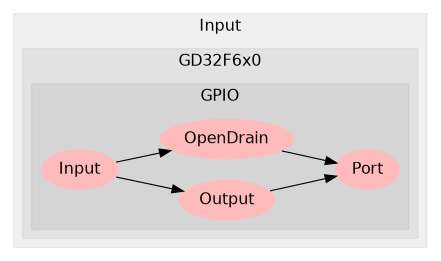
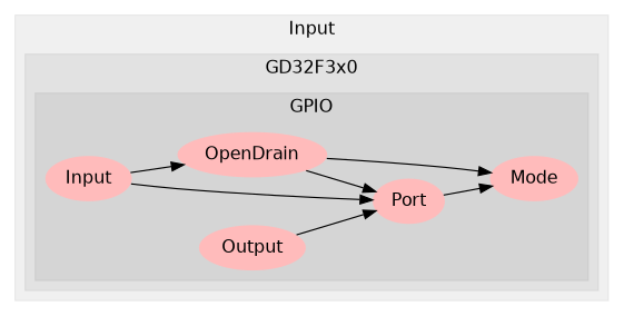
  digraph {
    fontname="DejaVu Sans"
    rankdir=LR
    node [fillcolor="#ffbbbb" fontname="DejaVu Sans" penwidth=0 style=filled]
    edge [fontname="DejaVu Sans"]
    n1 [label=Input]
+   n2 [label=Mode]
    n3 [label=Output]
    n4 [label=OpenDrain]
    n5 [label=Port]
    subgraph cluster_1 {
      color="#0000000F"
      label=Input
      style=filled
      subgraph cluster_2 {
        color="#0000000F"
-       label=GD32F6x0
+       label=GD32F3x0
        style=filled
        subgraph cluster_3 {
          color="#0000000F"
          label=GPIO
          style=filled
          n1
+         n2
          n3
          n4
          n5
        }
      }
    }
    n1 -> n4
-   n1 -> n3
+   n1 -> n5
    n3 -> n5
+   n4 -> n2
    n4 -> n5
+   n5 -> n2
  }
